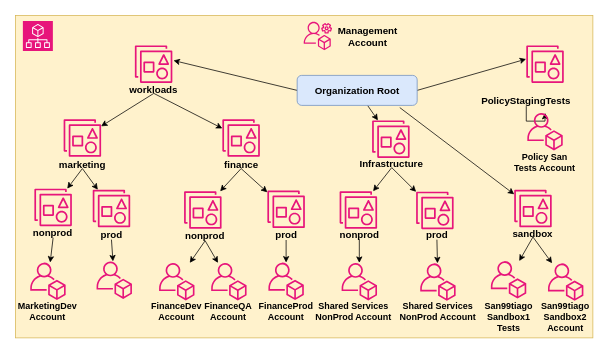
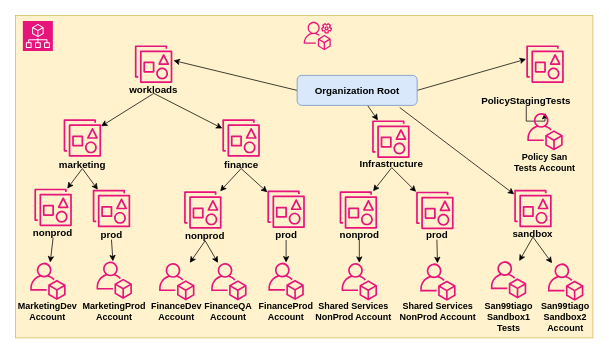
  <mxCell id="0" />
  <mxCell id="1" parent="0" />
  <mxCell id="2" value="" style="rounded=0;whiteSpace=wrap;html=1;fillColor=#fff2cc;fontSize=13;strokeColor=#d6b656;fontStyle=1" parent="1" vertex="1"><mxGeometry x="20" y="20" width="770" height="430" as="geometry" /></mxCell>
  <mxCell id="3" value="" style="sketch=0;points=[[0,0,0],[0.25,0,0],[0.5,0,0],[0.75,0,0],[1,0,0],[0,1,0],[0.25,1,0],[0.5,1,0],[0.75,1,0],[1,1,0],[0,0.25,0],[0,0.5,0],[0,0.75,0],[1,0.25,0],[1,0.5,0],[1,0.75,0]];points=[[0,0,0],[0.25,0,0],[0.5,0,0],[0.75,0,0],[1,0,0],[0,1,0],[0.25,1,0],[0.5,1,0],[0.75,1,0],[1,1,0],[0,0.25,0],[0,0.5,0],[0,0.75,0],[1,0.25,0],[1,0.5,0],[1,0.75,0]];outlineConnect=0;fontColor=#232F3E;fillColor=#E7157B;strokeColor=#ffffff;dashed=0;verticalLabelPosition=bottom;verticalAlign=top;align=center;html=1;fontSize=13;fontStyle=1;aspect=fixed;shape=mxgraph.aws4.resourceIcon;resIcon=mxgraph.aws4.organizations;" parent="1" vertex="1"><mxGeometry x="30" y="27.5" width="40" height="40" as="geometry" /></mxCell>
  <mxCell id="4" value="" style="sketch=0;outlineConnect=0;fontColor=#232F3E;gradientColor=none;fillColor=#E7157B;strokeColor=none;dashed=0;verticalLabelPosition=bottom;verticalAlign=top;align=center;html=1;fontSize=13;fontStyle=1;aspect=fixed;pointerEvents=1;shape=mxgraph.aws4.organizations_management_account;" parent="1" vertex="1"><mxGeometry x="404.39" y="27.5" width="37.95" height="40" as="geometry" /></mxCell>
  <mxCell id="5" value="" style="sketch=0;outlineConnect=0;fontColor=#232F3E;gradientColor=none;fillColor=#E7157B;strokeColor=none;dashed=0;verticalLabelPosition=bottom;verticalAlign=top;align=center;html=1;fontSize=13;fontStyle=1;aspect=fixed;pointerEvents=1;shape=mxgraph.aws4.organizations_organizational_unit2;" parent="1" vertex="1"><mxGeometry x="495.66" y="160" width="50" height="50" as="geometry" /></mxCell>
  <mxCell id="6" style="rounded=0;orthogonalLoop=1;jettySize=auto;html=1;entryX=1.03;entryY=0.403;entryDx=0;entryDy=0;entryPerimeter=0;fontStyle=1;exitX=0;exitY=0.5;exitDx=0;exitDy=0;" parent="1" source="10" target="40" edge="1"><mxGeometry relative="1" as="geometry" /></mxCell>
  <mxCell id="7" style="rounded=0;orthogonalLoop=1;jettySize=auto;html=1;fontStyle=1" parent="1" source="10" target="5" edge="1"><mxGeometry relative="1" as="geometry" /></mxCell>
  <mxCell id="8" style="edgeStyle=none;rounded=0;orthogonalLoop=1;jettySize=auto;html=1;exitX=1;exitY=0.5;exitDx=0;exitDy=0;entryX=-0.005;entryY=0.366;entryDx=0;entryDy=0;entryPerimeter=0;fontStyle=1" parent="1" source="10" target="52" edge="1"><mxGeometry relative="1" as="geometry" /></mxCell>
  <mxCell id="9" style="edgeStyle=none;rounded=0;orthogonalLoop=1;jettySize=auto;html=1;exitX=0.855;exitY=1.073;exitDx=0;exitDy=0;fontStyle=1;exitPerimeter=0;" parent="1" source="10" target="46" edge="1"><mxGeometry relative="1" as="geometry" /></mxCell>
  <mxCell id="10" value="&lt;font style=&quot;font-size: 13px;&quot;&gt;&lt;span style=&quot;font-size: 13px;&quot;&gt;Organization Root&lt;/span&gt;&lt;/font&gt;" style="rounded=1;whiteSpace=wrap;html=1;fontSize=13;fillColor=#dae8fc;strokeColor=#6c8ebf;fontStyle=1" parent="1" vertex="1"><mxGeometry x="395.72" y="100" width="160" height="40" as="geometry" /></mxCell>
- <mxCell id="11" value="Management&lt;br style=&quot;font-size: 13px;&quot;&gt;Account" style="text;html=1;strokeColor=none;fillColor=none;align=center;verticalAlign=middle;whiteSpace=wrap;rounded=0;fontSize=13;fontStyle=1" parent="1" vertex="1"><mxGeometry x="447.36" y="30" width="86" height="35" as="geometry" /></mxCell>
  <mxCell id="12" style="edgeStyle=none;rounded=0;orthogonalLoop=1;jettySize=auto;html=1;exitX=0.5;exitY=1;exitDx=0;exitDy=0;fontStyle=1" parent="1" source="14" target="15" edge="1"><mxGeometry relative="1" as="geometry" /></mxCell>
  <mxCell id="13" style="edgeStyle=none;rounded=0;orthogonalLoop=1;jettySize=auto;html=1;exitX=0.5;exitY=1;exitDx=0;exitDy=0;fontStyle=1" parent="1" source="14" target="18" edge="1"><mxGeometry relative="1" as="geometry" /></mxCell>
  <mxCell id="14" value="Infrastructure" style="text;html=1;strokeColor=none;fillColor=none;align=center;verticalAlign=middle;whiteSpace=wrap;rounded=0;fontSize=13;fontStyle=1" parent="1" vertex="1"><mxGeometry x="481.22" y="213" width="81.17" height="10" as="geometry" /></mxCell>
  <mxCell id="15" value="" style="sketch=0;outlineConnect=0;fontColor=#232F3E;gradientColor=none;fillColor=#E7157B;strokeColor=none;dashed=0;verticalLabelPosition=bottom;verticalAlign=top;align=center;html=1;fontSize=13;fontStyle=1;aspect=fixed;pointerEvents=1;shape=mxgraph.aws4.organizations_organizational_unit2;" parent="1" vertex="1"><mxGeometry x="452.31" y="254.5" width="50" height="50" as="geometry" /></mxCell>
  <mxCell id="16" style="edgeStyle=none;rounded=0;orthogonalLoop=1;jettySize=auto;html=1;exitX=0.5;exitY=1;exitDx=0;exitDy=0;fontStyle=1" parent="1" source="17" target="21" edge="1"><mxGeometry relative="1" as="geometry" /></mxCell>
  <mxCell id="17" value="nonprod" style="text;html=1;strokeColor=none;fillColor=none;align=center;verticalAlign=middle;whiteSpace=wrap;rounded=0;fontSize=13;fontStyle=1" parent="1" vertex="1"><mxGeometry x="447.69" y="304.5" width="61.8" height="14" as="geometry" /></mxCell>
  <mxCell id="18" value="" style="sketch=0;outlineConnect=0;fontColor=#232F3E;gradientColor=none;fillColor=#E7157B;strokeColor=none;dashed=0;verticalLabelPosition=bottom;verticalAlign=top;align=center;html=1;fontSize=13;fontStyle=1;aspect=fixed;pointerEvents=1;shape=mxgraph.aws4.organizations_organizational_unit2;" parent="1" vertex="1"><mxGeometry x="554.33" y="255" width="50" height="50" as="geometry" /></mxCell>
  <mxCell id="19" style="edgeStyle=none;rounded=0;orthogonalLoop=1;jettySize=auto;html=1;exitX=0.5;exitY=1;exitDx=0;exitDy=0;fontStyle=1" parent="1" source="20" target="23" edge="1"><mxGeometry relative="1" as="geometry" /></mxCell>
  <mxCell id="20" value="prod" style="text;html=1;strokeColor=none;fillColor=none;align=center;verticalAlign=middle;whiteSpace=wrap;rounded=0;fontSize=13;fontStyle=1" parent="1" vertex="1"><mxGeometry x="558.68" y="304" width="46.74" height="15" as="geometry" /></mxCell>
  <mxCell id="21" value="" style="sketch=0;outlineConnect=0;fontColor=#232F3E;gradientColor=none;fillColor=#E7157B;strokeColor=none;dashed=0;verticalLabelPosition=bottom;verticalAlign=top;align=center;html=1;fontSize=13;fontStyle=1;aspect=fixed;pointerEvents=1;shape=mxgraph.aws4.organizations_account;" parent="1" vertex="1"><mxGeometry x="454.87" y="350" width="47.44" height="50" as="geometry" /></mxCell>
  <mxCell id="22" value="Shared Services&lt;br style=&quot;font-size: 12px;&quot;&gt;NonProd Account" style="text;html=1;strokeColor=none;fillColor=none;align=center;verticalAlign=middle;whiteSpace=wrap;rounded=0;fontSize=12;fontStyle=1" parent="1" vertex="1"><mxGeometry x="419.15" y="399.5" width="104.32" height="30" as="geometry" /></mxCell>
  <mxCell id="23" value="" style="sketch=0;outlineConnect=0;fontColor=#232F3E;gradientColor=none;fillColor=#E7157B;strokeColor=none;dashed=0;verticalLabelPosition=bottom;verticalAlign=top;align=center;html=1;fontSize=13;fontStyle=1;aspect=fixed;pointerEvents=1;shape=mxgraph.aws4.organizations_account;" parent="1" vertex="1"><mxGeometry x="559.67" y="350.5" width="47.44" height="50" as="geometry" /></mxCell>
  <mxCell id="24" value="Shared Services&lt;br style=&quot;font-size: 12px;&quot;&gt;NonProd Account" style="text;html=1;strokeColor=none;fillColor=none;align=center;verticalAlign=middle;whiteSpace=wrap;rounded=0;fontSize=12;fontStyle=1" parent="1" vertex="1"><mxGeometry x="526.78" y="399.5" width="113.22" height="30.5" as="geometry" /></mxCell>
  <mxCell id="25" value="" style="sketch=0;outlineConnect=0;fontColor=#232F3E;gradientColor=none;fillColor=#E7157B;strokeColor=none;dashed=0;verticalLabelPosition=bottom;verticalAlign=top;align=center;html=1;fontSize=13;fontStyle=1;aspect=fixed;pointerEvents=1;shape=mxgraph.aws4.organizations_organizational_unit2;" parent="1" vertex="1"><mxGeometry x="295.97" y="158.5" width="50" height="50" as="geometry" /></mxCell>
  <mxCell id="26" style="rounded=0;orthogonalLoop=1;jettySize=auto;html=1;exitX=0.5;exitY=1;exitDx=0;exitDy=0;fontStyle=1" parent="1" source="28" target="29" edge="1"><mxGeometry relative="1" as="geometry" /></mxCell>
  <mxCell id="27" style="rounded=0;orthogonalLoop=1;jettySize=auto;html=1;exitX=0.5;exitY=1;exitDx=0;exitDy=0;fontStyle=1" parent="1" source="28" target="33" edge="1"><mxGeometry relative="1" as="geometry" /></mxCell>
  <mxCell id="28" value="finance" style="text;html=1;strokeColor=none;fillColor=none;align=center;verticalAlign=middle;whiteSpace=wrap;rounded=0;fontSize=13;fontStyle=1" parent="1" vertex="1"><mxGeometry x="291.65" y="214.25" width="58.67" height="10" as="geometry" /></mxCell>
  <mxCell id="29" value="" style="sketch=0;outlineConnect=0;fontColor=#232F3E;gradientColor=none;fillColor=#E7157B;strokeColor=none;dashed=0;verticalLabelPosition=bottom;verticalAlign=top;align=center;html=1;fontSize=13;fontStyle=1;aspect=fixed;pointerEvents=1;shape=mxgraph.aws4.organizations_organizational_unit2;" parent="1" vertex="1"><mxGeometry x="244.93" y="254.5" width="50" height="50" as="geometry" /></mxCell>
  <mxCell id="30" style="edgeStyle=none;rounded=0;orthogonalLoop=1;jettySize=auto;html=1;exitX=0.5;exitY=1;exitDx=0;exitDy=0;fontStyle=1" parent="1" source="32" target="36" edge="1"><mxGeometry relative="1" as="geometry" /></mxCell>
  <mxCell id="31" style="edgeStyle=none;rounded=0;orthogonalLoop=1;jettySize=auto;html=1;exitX=0.5;exitY=1;exitDx=0;exitDy=0;fontStyle=1" parent="1" source="32" target="38" edge="1"><mxGeometry relative="1" as="geometry" /></mxCell>
  <mxCell id="32" value="nonprod" style="text;html=1;strokeColor=none;fillColor=none;align=center;verticalAlign=middle;whiteSpace=wrap;rounded=0;fontSize=13;fontStyle=1" parent="1" vertex="1"><mxGeometry x="243.03" y="306.5" width="60" height="14" as="geometry" /></mxCell>
  <mxCell id="33" value="" style="sketch=0;outlineConnect=0;fontColor=#232F3E;gradientColor=none;fillColor=#E7157B;strokeColor=none;dashed=0;verticalLabelPosition=bottom;verticalAlign=top;align=center;html=1;fontSize=13;fontStyle=1;aspect=fixed;pointerEvents=1;shape=mxgraph.aws4.organizations_organizational_unit2;" parent="1" vertex="1"><mxGeometry x="355.98" y="253.5" width="50" height="50" as="geometry" /></mxCell>
  <mxCell id="34" style="edgeStyle=none;rounded=0;orthogonalLoop=1;jettySize=auto;html=1;exitX=0.5;exitY=1;exitDx=0;exitDy=0;fontStyle=1" parent="1" source="35" target="44" edge="1"><mxGeometry relative="1" as="geometry" /></mxCell>
  <mxCell id="35" value="prod" style="text;html=1;strokeColor=none;fillColor=none;align=center;verticalAlign=middle;whiteSpace=wrap;rounded=0;fontSize=13;fontStyle=1" parent="1" vertex="1"><mxGeometry x="359.7" y="304.5" width="42.58" height="15" as="geometry" /></mxCell>
  <mxCell id="36" value="" style="sketch=0;outlineConnect=0;fontColor=#232F3E;gradientColor=none;fillColor=#E7157B;strokeColor=none;dashed=0;verticalLabelPosition=bottom;verticalAlign=top;align=center;html=1;fontSize=13;fontStyle=1;aspect=fixed;pointerEvents=1;shape=mxgraph.aws4.organizations_account;" parent="1" vertex="1"><mxGeometry x="211.49" y="350" width="47.44" height="50" as="geometry" /></mxCell>
  <mxCell id="37" value="FinanceDev&lt;br&gt;Account" style="text;html=1;strokeColor=none;fillColor=none;align=center;verticalAlign=middle;whiteSpace=wrap;rounded=0;fontSize=12;fontStyle=1" parent="1" vertex="1"><mxGeometry x="197.04" y="400" width="76.33" height="30" as="geometry" /></mxCell>
  <mxCell id="38" value="" style="sketch=0;outlineConnect=0;fontColor=#232F3E;gradientColor=none;fillColor=#E7157B;strokeColor=none;dashed=0;verticalLabelPosition=bottom;verticalAlign=top;align=center;html=1;fontSize=13;fontStyle=1;aspect=fixed;pointerEvents=1;shape=mxgraph.aws4.organizations_account;" parent="1" vertex="1"><mxGeometry x="280.94" y="350" width="47.44" height="50" as="geometry" /></mxCell>
  <mxCell id="39" value="FinanceQA&lt;br&gt;Account" style="text;html=1;strokeColor=none;fillColor=none;align=center;verticalAlign=middle;whiteSpace=wrap;rounded=0;fontSize=12;fontStyle=1" parent="1" vertex="1"><mxGeometry x="266.49" y="400" width="76.33" height="30" as="geometry" /></mxCell>
  <mxCell id="40" value="" style="sketch=0;outlineConnect=0;fontColor=#232F3E;gradientColor=none;fillColor=#E7157B;strokeColor=none;dashed=0;verticalLabelPosition=bottom;verticalAlign=top;align=center;html=1;fontSize=13;fontStyle=1;aspect=fixed;pointerEvents=1;shape=mxgraph.aws4.organizations_organizational_unit2;" parent="1" vertex="1"><mxGeometry x="179.31" y="60" width="50" height="50" as="geometry" /></mxCell>
  <mxCell id="41" style="edgeStyle=none;rounded=0;orthogonalLoop=1;jettySize=auto;html=1;exitX=0.5;exitY=1;exitDx=0;exitDy=0;fontStyle=1" parent="1" source="43" target="25" edge="1"><mxGeometry relative="1" as="geometry" /></mxCell>
  <mxCell id="42" style="rounded=0;orthogonalLoop=1;jettySize=auto;html=1;exitX=0.5;exitY=1;exitDx=0;exitDy=0;" edge="1" parent="1" source="43" target="69"><mxGeometry relative="1" as="geometry" /></mxCell>
  <mxCell id="43" value="workloads" style="text;html=1;strokeColor=none;fillColor=none;align=center;verticalAlign=middle;whiteSpace=wrap;rounded=0;fontSize=13;fontStyle=1" parent="1" vertex="1"><mxGeometry x="166.13" y="114" width="76.9" height="10" as="geometry" /></mxCell>
  <mxCell id="44" value="" style="sketch=0;outlineConnect=0;fontColor=#232F3E;gradientColor=none;fillColor=#E7157B;strokeColor=none;dashed=0;verticalLabelPosition=bottom;verticalAlign=top;align=center;html=1;fontSize=13;fontStyle=1;aspect=fixed;pointerEvents=1;shape=mxgraph.aws4.organizations_account;" parent="1" vertex="1"><mxGeometry x="357.27" y="349.5" width="47.44" height="50" as="geometry" /></mxCell>
  <mxCell id="45" value="FinanceProd&lt;br&gt;Account" style="text;html=1;strokeColor=none;fillColor=none;align=center;verticalAlign=middle;whiteSpace=wrap;rounded=0;fontSize=12;fontStyle=1" parent="1" vertex="1"><mxGeometry x="342.82" y="399.5" width="76.33" height="30" as="geometry" /></mxCell>
  <mxCell id="46" value="" style="sketch=0;outlineConnect=0;fontColor=#232F3E;gradientColor=none;fillColor=#E7157B;strokeColor=none;dashed=0;verticalLabelPosition=bottom;verticalAlign=top;align=center;html=1;fontSize=13;fontStyle=1;aspect=fixed;pointerEvents=1;shape=mxgraph.aws4.organizations_organizational_unit2;fillStyle=auto;" parent="1" vertex="1"><mxGeometry x="685.12" y="252.5" width="50" height="50" as="geometry" /></mxCell>
  <mxCell id="47" style="edgeStyle=none;rounded=0;orthogonalLoop=1;jettySize=auto;html=1;exitX=0.5;exitY=1;exitDx=0;exitDy=0;fontStyle=1" parent="1" source="49" target="57" edge="1"><mxGeometry relative="1" as="geometry" /></mxCell>
  <mxCell id="48" style="edgeStyle=none;rounded=0;orthogonalLoop=1;jettySize=auto;html=1;exitX=0.5;exitY=1;exitDx=0;exitDy=0;fontStyle=1" parent="1" source="49" target="50" edge="1"><mxGeometry relative="1" as="geometry" /></mxCell>
  <mxCell id="49" value="sandbox" style="text;html=1;strokeColor=none;fillColor=none;align=center;verticalAlign=middle;whiteSpace=wrap;rounded=0;fontSize=13;fontStyle=1" parent="1" vertex="1"><mxGeometry x="675.12" y="305.5" width="70" height="10" as="geometry" /></mxCell>
  <mxCell id="50" value="" style="sketch=0;outlineConnect=0;fontColor=#232F3E;gradientColor=none;fillColor=#E7157B;strokeColor=none;dashed=0;verticalLabelPosition=bottom;verticalAlign=top;align=center;html=1;fontSize=13;fontStyle=1;aspect=fixed;pointerEvents=1;shape=mxgraph.aws4.organizations_account;" parent="1" vertex="1"><mxGeometry x="730.03" y="350.5" width="47.44" height="50" as="geometry" /></mxCell>
  <mxCell id="51" value="San99tiago&lt;br&gt;Sandbox2&lt;br&gt;Account" style="text;html=1;strokeColor=none;fillColor=none;align=center;verticalAlign=middle;whiteSpace=wrap;rounded=0;fontSize=12;fontStyle=1" parent="1" vertex="1"><mxGeometry x="721.3" y="399.5" width="64.9" height="45" as="geometry" /></mxCell>
  <mxCell id="52" value="" style="sketch=0;outlineConnect=0;fontColor=#232F3E;gradientColor=none;fillColor=#E7157B;strokeColor=none;dashed=0;verticalLabelPosition=bottom;verticalAlign=top;align=center;html=1;fontSize=13;fontStyle=1;aspect=fixed;pointerEvents=1;shape=mxgraph.aws4.organizations_organizational_unit2;" parent="1" vertex="1"><mxGeometry x="701.2" y="60" width="50" height="50" as="geometry" /></mxCell>
  <mxCell id="53" style="edgeStyle=orthogonalEdgeStyle;rounded=0;orthogonalLoop=1;jettySize=auto;html=1;exitX=0.5;exitY=1;exitDx=0;exitDy=0;fontStyle=1" parent="1" source="54" target="55" edge="1"><mxGeometry relative="1" as="geometry" /></mxCell>
  <mxCell id="54" value="PolicyStagingTests" style="text;html=1;strokeColor=none;fillColor=none;align=center;verticalAlign=middle;whiteSpace=wrap;rounded=0;fontSize=13;fontStyle=1" parent="1" vertex="1"><mxGeometry x="641.2" y="124" width="120" height="17" as="geometry" /></mxCell>
  <mxCell id="55" value="" style="sketch=0;outlineConnect=0;fontColor=#232F3E;gradientColor=none;fillColor=#E7157B;strokeColor=none;dashed=0;verticalLabelPosition=bottom;verticalAlign=top;align=center;html=1;fontSize=13;fontStyle=1;aspect=fixed;pointerEvents=1;shape=mxgraph.aws4.organizations_account;" parent="1" vertex="1"><mxGeometry x="702.48" y="150" width="47.44" height="50" as="geometry" /></mxCell>
  <mxCell id="56" value="Policy San&lt;br&gt;Tests Account" style="text;html=1;strokeColor=none;fillColor=none;align=center;verticalAlign=middle;whiteSpace=wrap;rounded=0;fontSize=12;fontStyle=1" parent="1" vertex="1"><mxGeometry x="681.2" y="200" width="90" height="31" as="geometry" /></mxCell>
  <mxCell id="57" value="" style="sketch=0;outlineConnect=0;fontColor=#232F3E;gradientColor=none;fillColor=#E7157B;strokeColor=none;dashed=0;verticalLabelPosition=bottom;verticalAlign=top;align=center;html=1;fontSize=13;fontStyle=1;aspect=fixed;pointerEvents=1;shape=mxgraph.aws4.organizations_account;" parent="1" vertex="1"><mxGeometry x="653.86" y="347.5" width="47.44" height="50" as="geometry" /></mxCell>
  <mxCell id="58" value="San99tiago&lt;br&gt;Sandbox1&lt;br&gt;Tests" style="text;html=1;strokeColor=none;fillColor=none;align=center;verticalAlign=middle;whiteSpace=wrap;rounded=0;fontSize=12;fontStyle=1" parent="1" vertex="1"><mxGeometry x="642.58" y="399.5" width="70" height="45" as="geometry" /></mxCell>
  <mxCell id="59" value="" style="sketch=0;outlineConnect=0;fontColor=#232F3E;gradientColor=none;fillColor=#E7157B;strokeColor=none;dashed=0;verticalLabelPosition=bottom;verticalAlign=top;align=center;html=1;fontSize=13;fontStyle=1;aspect=fixed;pointerEvents=1;shape=mxgraph.aws4.organizations_organizational_unit2;" vertex="1" parent="1"><mxGeometry x="45.33" y="251" width="50" height="50" as="geometry" /></mxCell>
  <mxCell id="60" style="edgeStyle=none;rounded=0;orthogonalLoop=1;jettySize=auto;html=1;exitX=0.5;exitY=1;exitDx=0;exitDy=0;fontStyle=1" edge="1" parent="1" source="61" target="65"><mxGeometry relative="1" as="geometry" /></mxCell>
  <mxCell id="61" value="nonprod" style="text;html=1;strokeColor=none;fillColor=none;align=center;verticalAlign=middle;whiteSpace=wrap;rounded=0;fontSize=13;fontStyle=1" vertex="1" parent="1"><mxGeometry x="40.33" y="302.5" width="60" height="14" as="geometry" /></mxCell>
  <mxCell id="62" value="" style="sketch=0;outlineConnect=0;fontColor=#232F3E;gradientColor=none;fillColor=#E7157B;strokeColor=none;dashed=0;verticalLabelPosition=bottom;verticalAlign=top;align=center;html=1;fontSize=13;fontStyle=1;aspect=fixed;pointerEvents=1;shape=mxgraph.aws4.organizations_organizational_unit2;" vertex="1" parent="1"><mxGeometry x="123.12" y="252.5" width="50" height="50" as="geometry" /></mxCell>
  <mxCell id="63" style="edgeStyle=none;rounded=0;orthogonalLoop=1;jettySize=auto;html=1;exitX=0.5;exitY=1;exitDx=0;exitDy=0;fontStyle=1" edge="1" parent="1" source="64" target="67"><mxGeometry relative="1" as="geometry" /></mxCell>
  <mxCell id="64" value="prod" style="text;html=1;strokeColor=none;fillColor=none;align=center;verticalAlign=middle;whiteSpace=wrap;rounded=0;fontSize=13;fontStyle=1" vertex="1" parent="1"><mxGeometry x="126.83" y="304" width="42.58" height="15" as="geometry" /></mxCell>
  <mxCell id="65" value="" style="sketch=0;outlineConnect=0;fontColor=#232F3E;gradientColor=none;fillColor=#E7157B;strokeColor=none;dashed=0;verticalLabelPosition=bottom;verticalAlign=top;align=center;html=1;fontSize=13;fontStyle=1;aspect=fixed;pointerEvents=1;shape=mxgraph.aws4.organizations_account;" vertex="1" parent="1"><mxGeometry x="39.71" y="349.5" width="47.44" height="50" as="geometry" /></mxCell>
  <mxCell id="66" value="MarketingDev&lt;br&gt;Account" style="text;html=1;strokeColor=none;fillColor=none;align=center;verticalAlign=middle;whiteSpace=wrap;rounded=0;fontSize=12;fontStyle=1" vertex="1" parent="1"><mxGeometry x="25.26" y="400" width="76.33" height="30" as="geometry" /></mxCell>
  <mxCell id="67" value="" style="sketch=0;outlineConnect=0;fontColor=#232F3E;gradientColor=none;fillColor=#E7157B;strokeColor=none;dashed=0;verticalLabelPosition=bottom;verticalAlign=top;align=center;html=1;fontSize=13;fontStyle=1;aspect=fixed;pointerEvents=1;shape=mxgraph.aws4.organizations_account;" vertex="1" parent="1"><mxGeometry x="128.11" y="348" width="47.44" height="50" as="geometry" /></mxCell>
+ <mxCell id="68" value="MarketingProd&lt;br&gt;Account" style="text;html=1;strokeColor=none;fillColor=none;align=center;verticalAlign=middle;whiteSpace=wrap;rounded=0;fontSize=12;fontStyle=1" vertex="1" parent="1"><mxGeometry x="113.66" y="399.5" width="76.33" height="30" as="geometry" /></mxCell>
  <mxCell id="69" value="" style="sketch=0;outlineConnect=0;fontColor=#232F3E;gradientColor=none;fillColor=#E7157B;strokeColor=none;dashed=0;verticalLabelPosition=bottom;verticalAlign=top;align=center;html=1;fontSize=13;fontStyle=1;aspect=fixed;pointerEvents=1;shape=mxgraph.aws4.organizations_organizational_unit2;" vertex="1" parent="1"><mxGeometry x="84.32" y="158.5" width="50" height="50" as="geometry" /></mxCell>
  <mxCell id="70" style="rounded=0;orthogonalLoop=1;jettySize=auto;html=1;exitX=0.5;exitY=1;exitDx=0;exitDy=0;" edge="1" parent="1" source="72" target="59"><mxGeometry relative="1" as="geometry" /></mxCell>
  <mxCell id="71" style="rounded=0;orthogonalLoop=1;jettySize=auto;html=1;exitX=0.5;exitY=1;exitDx=0;exitDy=0;" edge="1" parent="1" source="72" target="62"><mxGeometry relative="1" as="geometry" /></mxCell>
  <mxCell id="72" value="marketing" style="text;html=1;strokeColor=none;fillColor=none;align=center;verticalAlign=middle;whiteSpace=wrap;rounded=0;fontSize=13;fontStyle=1" vertex="1" parent="1"><mxGeometry x="80" y="214.25" width="58.67" height="10" as="geometry" /></mxCell>
